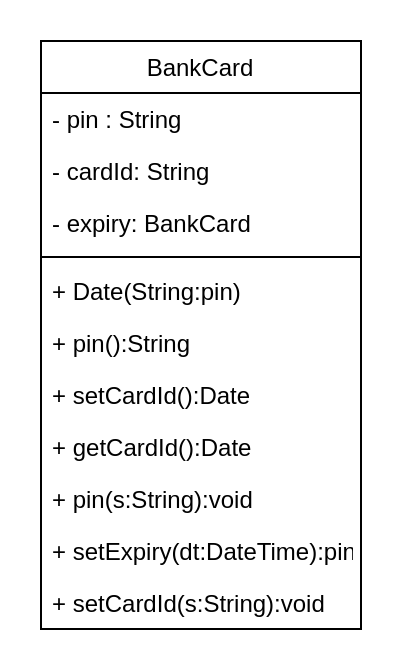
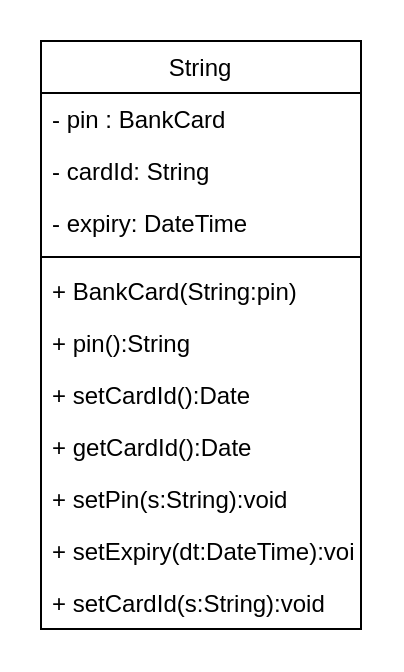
  <mxCell id="0" />
  <mxCell id="1" parent="0" />
- <mxCell id="2" value="BankCard" style="swimlane;fontStyle=0;align=center;verticalAlign=top;childLayout=stackLayout;horizontal=1;startSize=26;horizontalStack=0;resizeParent=1;resizeLast=0;collapsible=1;marginBottom=0;rounded=0;shadow=0;strokeWidth=1;" parent="1" vertex="1"><mxGeometry x="20" y="20" width="160" height="294" as="geometry"><mxRectangle x="230" y="140" width="160" height="26" as="alternateBounds" /></mxGeometry></mxCell>
- <mxCell id="3" value="- pin : String" style="text;align=left;verticalAlign=top;spacingLeft=4;spacingRight=4;overflow=hidden;rotatable=0;points=[[0,0.5],[1,0.5]];portConstraint=eastwest;" parent="2" vertex="1"><mxGeometry y="26" width="160" height="26" as="geometry" /></mxCell>
+ <mxCell id="2" value="String" style="swimlane;fontStyle=0;align=center;verticalAlign=top;childLayout=stackLayout;horizontal=1;startSize=26;horizontalStack=0;resizeParent=1;resizeLast=0;collapsible=1;marginBottom=0;rounded=0;shadow=0;strokeWidth=1;" parent="1" vertex="1"><mxGeometry x="20" y="20" width="160" height="294" as="geometry"><mxRectangle x="230" y="140" width="160" height="26" as="alternateBounds" /></mxGeometry></mxCell>
+ <mxCell id="3" value="- pin : BankCard" style="text;align=left;verticalAlign=top;spacingLeft=4;spacingRight=4;overflow=hidden;rotatable=0;points=[[0,0.5],[1,0.5]];portConstraint=eastwest;" parent="2" vertex="1"><mxGeometry y="26" width="160" height="26" as="geometry" /></mxCell>
  <mxCell id="4" value="- cardId: String" style="text;align=left;verticalAlign=top;spacingLeft=4;spacingRight=4;overflow=hidden;rotatable=0;points=[[0,0.5],[1,0.5]];portConstraint=eastwest;rounded=0;shadow=0;html=0;" parent="2" vertex="1"><mxGeometry y="52" width="160" height="26" as="geometry" /></mxCell>
- <mxCell id="5" value="- expiry: BankCard" style="text;align=left;verticalAlign=top;spacingLeft=4;spacingRight=4;overflow=hidden;rotatable=0;points=[[0,0.5],[1,0.5]];portConstraint=eastwest;rounded=0;shadow=0;html=0;" parent="2" vertex="1"><mxGeometry y="78" width="160" height="26" as="geometry" /></mxCell>
+ <mxCell id="5" value="- expiry: DateTime" style="text;align=left;verticalAlign=top;spacingLeft=4;spacingRight=4;overflow=hidden;rotatable=0;points=[[0,0.5],[1,0.5]];portConstraint=eastwest;rounded=0;shadow=0;html=0;" parent="2" vertex="1"><mxGeometry y="78" width="160" height="26" as="geometry" /></mxCell>
  <mxCell id="6" value="" style="line;html=1;strokeWidth=1;align=left;verticalAlign=middle;spacingTop=-1;spacingLeft=3;spacingRight=3;rotatable=0;labelPosition=right;points=[];portConstraint=eastwest;" parent="2" vertex="1"><mxGeometry y="104" width="160" height="8" as="geometry" /></mxCell>
- <mxCell id="7" value="+ Date(String:pin)" style="text;align=left;verticalAlign=top;spacingLeft=4;spacingRight=4;overflow=hidden;rotatable=0;points=[[0,0.5],[1,0.5]];portConstraint=eastwest;" parent="2" vertex="1"><mxGeometry y="112" width="160" height="26" as="geometry" /></mxCell>
+ <mxCell id="7" value="+ BankCard(String:pin)" style="text;align=left;verticalAlign=top;spacingLeft=4;spacingRight=4;overflow=hidden;rotatable=0;points=[[0,0.5],[1,0.5]];portConstraint=eastwest;" parent="2" vertex="1"><mxGeometry y="112" width="160" height="26" as="geometry" /></mxCell>
  <mxCell id="8" value="+ pin():String" style="text;align=left;verticalAlign=top;spacingLeft=4;spacingRight=4;overflow=hidden;rotatable=0;points=[[0,0.5],[1,0.5]];portConstraint=eastwest;" parent="2" vertex="1"><mxGeometry y="138" width="160" height="26" as="geometry" /></mxCell>
  <mxCell id="9" value="+ setCardId():Date" style="text;align=left;verticalAlign=top;spacingLeft=4;spacingRight=4;overflow=hidden;rotatable=0;points=[[0,0.5],[1,0.5]];portConstraint=eastwest;" parent="2" vertex="1"><mxGeometry y="164" width="160" height="26" as="geometry" /></mxCell>
  <mxCell id="10" value="+ getCardId():Date" style="text;align=left;verticalAlign=top;spacingLeft=4;spacingRight=4;overflow=hidden;rotatable=0;points=[[0,0.5],[1,0.5]];portConstraint=eastwest;" parent="2" vertex="1"><mxGeometry y="190" width="160" height="26" as="geometry" /></mxCell>
- <mxCell id="11" value="+ pin(s:String):void" style="text;align=left;verticalAlign=top;spacingLeft=4;spacingRight=4;overflow=hidden;rotatable=0;points=[[0,0.5],[1,0.5]];portConstraint=eastwest;" parent="2" vertex="1"><mxGeometry y="216" width="160" height="26" as="geometry" /></mxCell>
- <mxCell id="12" value="+ setExpiry(dt:DateTime):pin" style="text;align=left;verticalAlign=top;spacingLeft=4;spacingRight=4;overflow=hidden;rotatable=0;points=[[0,0.5],[1,0.5]];portConstraint=eastwest;" parent="2" vertex="1"><mxGeometry y="242" width="160" height="26" as="geometry" /></mxCell>
+ <mxCell id="11" value="+ setPin(s:String):void" style="text;align=left;verticalAlign=top;spacingLeft=4;spacingRight=4;overflow=hidden;rotatable=0;points=[[0,0.5],[1,0.5]];portConstraint=eastwest;" parent="2" vertex="1"><mxGeometry y="216" width="160" height="26" as="geometry" /></mxCell>
+ <mxCell id="12" value="+ setExpiry(dt:DateTime):void" style="text;align=left;verticalAlign=top;spacingLeft=4;spacingRight=4;overflow=hidden;rotatable=0;points=[[0,0.5],[1,0.5]];portConstraint=eastwest;" parent="2" vertex="1"><mxGeometry y="242" width="160" height="26" as="geometry" /></mxCell>
  <mxCell id="13" value="+ setCardId(s:String):void" style="text;align=left;verticalAlign=top;spacingLeft=4;spacingRight=4;overflow=hidden;rotatable=0;points=[[0,0.5],[1,0.5]];portConstraint=eastwest;" parent="2" vertex="1"><mxGeometry y="268" width="160" height="26" as="geometry" /></mxCell>
